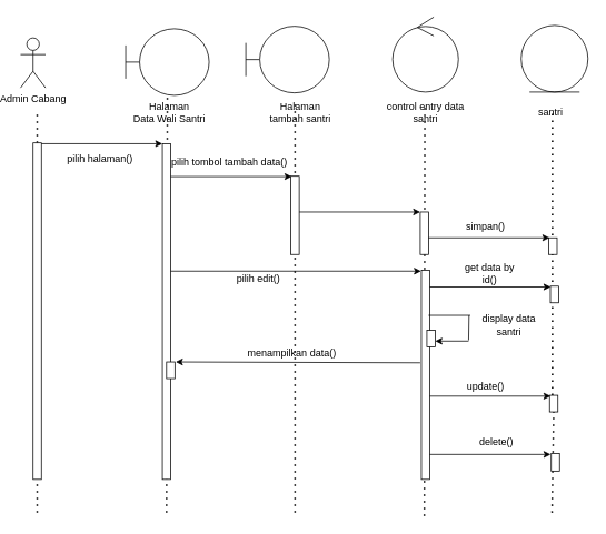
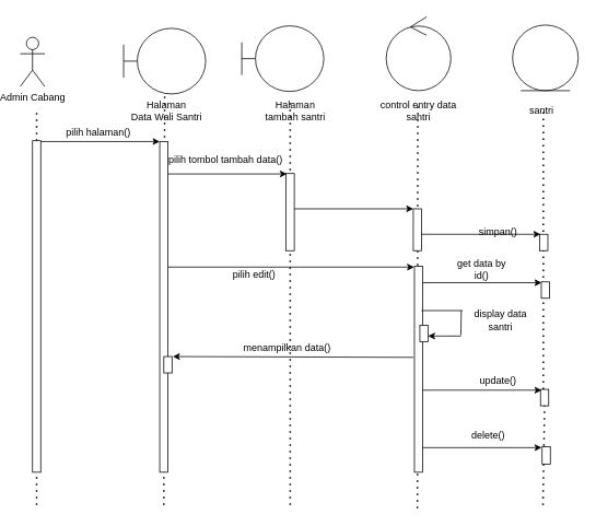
  <mxCell id="0" />
  <mxCell id="1" parent="0" />
  <mxCell id="2" value="" style="endArrow=none;dashed=1;html=1;dashPattern=1 3;strokeWidth=2;rounded=0;entryX=0.5;entryY=0.988;entryDx=0;entryDy=0;entryPerimeter=0;startArrow=none;" parent="1" source="40" edge="1"><mxGeometry width="50" height="50" relative="1" as="geometry"><mxPoint x="657" y="605" as="sourcePoint" /><mxPoint x="657.5" y="130.52" as="targetPoint" /></mxGeometry></mxCell>
  <mxCell id="3" value="" style="endArrow=none;dashed=1;html=1;dashPattern=1 3;strokeWidth=2;rounded=0;entryX=0.5;entryY=0.988;entryDx=0;entryDy=0;entryPerimeter=0;" parent="1" edge="1"><mxGeometry width="50" height="50" relative="1" as="geometry"><mxPoint x="504" y="619" as="sourcePoint" /><mxPoint x="504.5" y="127.52" as="targetPoint" /></mxGeometry></mxCell>
  <mxCell id="4" value="" style="endArrow=none;dashed=1;html=1;dashPattern=1 3;strokeWidth=2;rounded=0;entryX=0.5;entryY=0.988;entryDx=0;entryDy=0;entryPerimeter=0;" parent="1" edge="1"><mxGeometry width="50" height="50" relative="1" as="geometry"><mxPoint x="349" y="615" as="sourcePoint" /><mxPoint x="349" y="125" as="targetPoint" /></mxGeometry></mxCell>
  <mxCell id="5" value="" style="endArrow=none;dashed=1;html=1;dashPattern=1 3;strokeWidth=2;rounded=0;entryX=0.5;entryY=0.988;entryDx=0;entryDy=0;entryPerimeter=0;" parent="1" target="7" edge="1"><mxGeometry width="50" height="50" relative="1" as="geometry"><mxPoint x="195" y="615" as="sourcePoint" /><mxPoint x="195" y="135" as="targetPoint" /></mxGeometry></mxCell>
  <mxCell id="6" value="Admin Cabang" style="shape=umlActor;verticalLabelPosition=bottom;verticalAlign=top;html=1;outlineConnect=0;" parent="1" vertex="1"><mxGeometry x="20" y="45" width="30" height="60" as="geometry" /></mxCell>
  <mxCell id="7" value="" style="shape=umlBoundary;whiteSpace=wrap;html=1;" parent="1" vertex="1"><mxGeometry x="146" y="34" width="100" height="80" as="geometry" /></mxCell>
  <mxCell id="8" value="" style="shape=umlBoundary;whiteSpace=wrap;html=1;" parent="1" vertex="1"><mxGeometry x="290" y="31" width="100" height="80" as="geometry" /></mxCell>
  <mxCell id="9" value="" style="endArrow=none;dashed=1;html=1;dashPattern=1 3;strokeWidth=2;rounded=0;startArrow=none;" parent="1" source="10" edge="1"><mxGeometry width="50" height="50" relative="1" as="geometry"><mxPoint x="40" y="559" as="sourcePoint" /><mxPoint x="40" y="135" as="targetPoint" /></mxGeometry></mxCell>
  <mxCell id="10" value="" style="html=1;points=[];perimeter=orthogonalPerimeter;" parent="1" vertex="1"><mxGeometry x="35" y="171" width="10" height="404" as="geometry" /></mxCell>
  <mxCell id="11" value="" style="endArrow=none;dashed=1;html=1;dashPattern=1 3;strokeWidth=2;rounded=0;" parent="1" target="10" edge="1"><mxGeometry width="50" height="50" relative="1" as="geometry"><mxPoint x="40" y="615" as="sourcePoint" /><mxPoint x="40" y="135" as="targetPoint" /></mxGeometry></mxCell>
  <mxCell id="12" value="" style="endArrow=classic;html=1;rounded=0;" parent="1" edge="1"><mxGeometry width="50" height="50" relative="1" as="geometry"><mxPoint x="45" y="172" as="sourcePoint" /><mxPoint x="190" y="172" as="targetPoint" /></mxGeometry></mxCell>
  <mxCell id="13" value="" style="html=1;points=[];perimeter=orthogonalPerimeter;" parent="1" vertex="1"><mxGeometry x="190" y="172" width="10" height="403" as="geometry" /></mxCell>
- <mxCell id="14" value="pilih halaman()" style="text;html=1;resizable=0;autosize=1;align=center;verticalAlign=middle;points=[];fillColor=none;strokeColor=none;rounded=0;" parent="1" vertex="1"><mxGeometry x="70" y="181" width="90" height="20" as="geometry" /></mxCell>
+ <mxCell id="14" value="pilih halaman()" style="text;html=1;resizable=0;autosize=1;align=center;verticalAlign=middle;points=[];fillColor=none;strokeColor=none;rounded=0;" parent="1" vertex="1"><mxGeometry x="70" y="151" width="90" height="20" as="geometry" /></mxCell>
  <mxCell id="15" value="" style="endArrow=classic;html=1;rounded=0;" parent="1" edge="1"><mxGeometry width="50" height="50" relative="1" as="geometry"><mxPoint x="200" y="211.5" as="sourcePoint" /><mxPoint x="345" y="211.5" as="targetPoint" /></mxGeometry></mxCell>
  <mxCell id="16" value="pilih tombol tambah data()" style="text;html=1;resizable=0;autosize=1;align=center;verticalAlign=middle;points=[];fillColor=none;strokeColor=none;rounded=0;" parent="1" vertex="1"><mxGeometry x="195" y="185" width="150" height="20" as="geometry" /></mxCell>
  <mxCell id="17" value="" style="html=1;points=[];perimeter=orthogonalPerimeter;" parent="1" vertex="1"><mxGeometry x="344" y="211" width="10" height="94" as="geometry" /></mxCell>
  <mxCell id="18" value="" style="endArrow=classic;html=1;rounded=0;" parent="1" edge="1"><mxGeometry width="50" height="50" relative="1" as="geometry"><mxPoint x="354" y="254" as="sourcePoint" /><mxPoint x="499" y="254" as="targetPoint" /></mxGeometry></mxCell>
  <mxCell id="19" value="" style="html=1;points=[];perimeter=orthogonalPerimeter;" parent="1" vertex="1"><mxGeometry x="499" y="254" width="10" height="51" as="geometry" /></mxCell>
  <mxCell id="20" value="" style="ellipse;shape=umlControl;whiteSpace=wrap;html=1;" parent="1" vertex="1"><mxGeometry x="466" y="20" width="78.75" height="90" as="geometry" /></mxCell>
  <mxCell id="21" value="Halaman&lt;br&gt;Data Wali Santri" style="text;html=1;resizable=0;autosize=1;align=center;verticalAlign=middle;points=[];fillColor=none;strokeColor=none;rounded=0;" parent="1" vertex="1"><mxGeometry x="148" y="120" width="100" height="30" as="geometry" /></mxCell>
  <mxCell id="22" value="Halaman&lt;br&gt;tambah santri" style="text;html=1;resizable=0;autosize=1;align=center;verticalAlign=middle;points=[];fillColor=none;strokeColor=none;rounded=0;" parent="1" vertex="1"><mxGeometry x="310" y="120" width="90" height="30" as="geometry" /></mxCell>
  <mxCell id="23" value="control entry data&lt;br&gt;santri" style="text;html=1;resizable=0;autosize=1;align=center;verticalAlign=middle;points=[];fillColor=none;strokeColor=none;rounded=0;" parent="1" vertex="1"><mxGeometry x="450" y="120" width="110" height="30" as="geometry" /></mxCell>
  <mxCell id="24" value="" style="endArrow=classic;html=1;rounded=0;" parent="1" edge="1"><mxGeometry width="50" height="50" relative="1" as="geometry"><mxPoint x="509" y="285" as="sourcePoint" /><mxPoint x="654" y="285" as="targetPoint" /></mxGeometry></mxCell>
  <mxCell id="25" value="" style="html=1;points=[];perimeter=orthogonalPerimeter;" parent="1" vertex="1"><mxGeometry x="653" y="285" width="10" height="20" as="geometry" /></mxCell>
  <mxCell id="26" value="" style="ellipse;shape=umlEntity;whiteSpace=wrap;html=1;" parent="1" vertex="1"><mxGeometry x="620" y="30" width="80" height="80" as="geometry" /></mxCell>
  <mxCell id="27" value="santri" style="text;html=1;resizable=0;autosize=1;align=center;verticalAlign=middle;points=[];fillColor=none;strokeColor=none;rounded=0;" parent="1" vertex="1"><mxGeometry x="635" y="125" width="40" height="20" as="geometry" /></mxCell>
  <mxCell id="28" value="" style="endArrow=classic;html=1;rounded=0;" parent="1" edge="1"><mxGeometry width="50" height="50" relative="1" as="geometry"><mxPoint x="200" y="325" as="sourcePoint" /><mxPoint x="500" y="325" as="targetPoint" /></mxGeometry></mxCell>
  <mxCell id="29" value="" style="html=1;points=[];perimeter=orthogonalPerimeter;" parent="1" vertex="1"><mxGeometry x="500.38" y="324" width="10" height="251" as="geometry" /></mxCell>
- <mxCell id="30" value="simpan()" style="text;html=1;resizable=0;autosize=1;align=center;verticalAlign=middle;points=[];fillColor=none;strokeColor=none;rounded=0;" parent="1" vertex="1"><mxGeometry x="546.75" y="262" width="60" height="20" as="geometry" /></mxCell>
+ <mxCell id="30" value="simpan()" style="text;html=1;resizable=0;autosize=1;align=center;verticalAlign=middle;points=[];fillColor=none;strokeColor=none;rounded=0;" parent="1" vertex="1"><mxGeometry x="571.75" y="272" width="60" height="20" as="geometry" /></mxCell>
  <mxCell id="31" value="pilih edit()" style="text;html=1;resizable=0;autosize=1;align=center;verticalAlign=middle;points=[];fillColor=none;strokeColor=none;rounded=0;" parent="1" vertex="1"><mxGeometry x="270" y="324" width="70" height="20" as="geometry" /></mxCell>
  <mxCell id="32" value="" style="endArrow=classic;html=1;rounded=0;" parent="1" edge="1"><mxGeometry width="50" height="50" relative="1" as="geometry"><mxPoint x="510.38" y="344" as="sourcePoint" /><mxPoint x="655.38" y="344" as="targetPoint" /></mxGeometry></mxCell>
  <mxCell id="33" value="" style="html=1;points=[];perimeter=orthogonalPerimeter;" parent="1" vertex="1"><mxGeometry x="655" y="343" width="10" height="20" as="geometry" /></mxCell>
  <mxCell id="34" value="get data by&lt;br&gt;id()" style="text;html=1;resizable=0;autosize=1;align=center;verticalAlign=middle;points=[];fillColor=none;strokeColor=none;rounded=0;" parent="1" vertex="1"><mxGeometry x="546.75" y="313" width="70" height="30" as="geometry" /></mxCell>
  <mxCell id="35" value="" style="html=1;points=[];perimeter=orthogonalPerimeter;" parent="1" vertex="1"><mxGeometry x="507" y="396" width="10" height="20" as="geometry" /></mxCell>
  <mxCell id="36" value="" style="endArrow=none;html=1;rounded=0;endFill=0;startArrow=classic;startFill=1;exitX=1.1;exitY=0;exitDx=0;exitDy=0;exitPerimeter=0;" parent="1" source="37" edge="1"><mxGeometry width="50" height="50" relative="1" as="geometry"><mxPoint x="230" y="445" as="sourcePoint" /><mxPoint x="499" y="435" as="targetPoint" /></mxGeometry></mxCell>
  <mxCell id="37" value="" style="html=1;points=[];perimeter=orthogonalPerimeter;" parent="1" vertex="1"><mxGeometry x="195" y="434" width="10" height="20" as="geometry" /></mxCell>
  <mxCell id="38" value="menampilkan data()" style="text;html=1;resizable=0;autosize=1;align=center;verticalAlign=middle;points=[];fillColor=none;strokeColor=none;rounded=0;" parent="1" vertex="1"><mxGeometry x="285" y="414" width="120" height="20" as="geometry" /></mxCell>
  <mxCell id="39" value="" style="endArrow=classic;html=1;rounded=0;" parent="1" edge="1"><mxGeometry width="50" height="50" relative="1" as="geometry"><mxPoint x="510.38" y="475" as="sourcePoint" /><mxPoint x="655.38" y="475" as="targetPoint" /></mxGeometry></mxCell>
  <mxCell id="40" value="" style="html=1;points=[];perimeter=orthogonalPerimeter;" parent="1" vertex="1"><mxGeometry x="654" y="474" width="10" height="20" as="geometry" /></mxCell>
  <mxCell id="41" value="" style="endArrow=none;dashed=1;html=1;dashPattern=1 3;strokeWidth=2;rounded=0;entryX=0.5;entryY=0.988;entryDx=0;entryDy=0;entryPerimeter=0;" parent="1" target="40" edge="1"><mxGeometry width="50" height="50" relative="1" as="geometry"><mxPoint x="657" y="615" as="sourcePoint" /><mxPoint x="657.5" y="130.52" as="targetPoint" /></mxGeometry></mxCell>
- <mxCell id="42" value="update()" style="text;html=1;resizable=0;autosize=1;align=center;verticalAlign=middle;points=[];fillColor=none;strokeColor=none;rounded=0;" parent="1" vertex="1"><mxGeometry x="546.75" y="454" width="60" height="20" as="geometry" /></mxCell>
+ <mxCell id="42" value="update()" style="text;html=1;resizable=0;autosize=1;align=center;verticalAlign=middle;points=[];fillColor=none;strokeColor=none;rounded=0;" parent="1" vertex="1"><mxGeometry x="571.75" y="454" width="60" height="20" as="geometry" /></mxCell>
  <mxCell id="43" value="" style="endArrow=classic;html=1;rounded=0;" parent="1" edge="1"><mxGeometry width="50" height="50" relative="1" as="geometry"><mxPoint x="510.38" y="545" as="sourcePoint" /><mxPoint x="655.38" y="545" as="targetPoint" /></mxGeometry></mxCell>
  <mxCell id="44" value="" style="html=1;points=[];perimeter=orthogonalPerimeter;" parent="1" vertex="1"><mxGeometry x="656" y="544" width="10" height="21" as="geometry" /></mxCell>
  <mxCell id="45" value="delete()" style="text;html=1;resizable=0;autosize=1;align=center;verticalAlign=middle;points=[];fillColor=none;strokeColor=none;rounded=0;" parent="1" vertex="1"><mxGeometry x="560" y="520" width="60" height="20" as="geometry" /></mxCell>
  <mxCell id="46" value="" style="endArrow=classic;html=1;rounded=0;entryX=1.3;entryY=0.45;entryDx=0;entryDy=0;entryPerimeter=0;" parent="1" edge="1"><mxGeometry width="50" height="50" relative="1" as="geometry"><mxPoint x="557" y="409" as="sourcePoint" /><mxPoint x="517" y="409" as="targetPoint" /></mxGeometry></mxCell>
  <mxCell id="47" value="" style="endArrow=none;html=1;rounded=0;" parent="1" edge="1"><mxGeometry width="50" height="50" relative="1" as="geometry"><mxPoint x="509" y="378" as="sourcePoint" /><mxPoint x="559" y="378" as="targetPoint" /></mxGeometry></mxCell>
  <mxCell id="48" value="" style="endArrow=none;html=1;rounded=0;" parent="1" edge="1"><mxGeometry width="50" height="50" relative="1" as="geometry"><mxPoint x="557.5" y="378" as="sourcePoint" /><mxPoint x="557" y="408" as="targetPoint" /></mxGeometry></mxCell>
  <mxCell id="49" value="display data&lt;br&gt;santri" style="text;html=1;resizable=0;autosize=1;align=center;verticalAlign=middle;points=[];fillColor=none;strokeColor=none;rounded=0;" parent="1" vertex="1"><mxGeometry x="565" y="375" width="80" height="30" as="geometry" /></mxCell>
